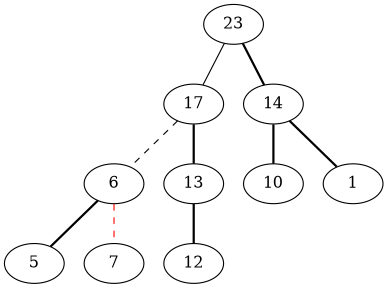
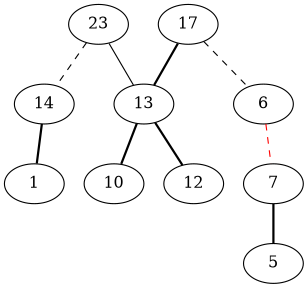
  graph {
    edge [style=bold]
    23
    17
    14
    6
    13
    10
    1
    5
    7
    12
-   23 -- 17 [style=solid]
-   23 -- 14
+   23 -- 13 [style=solid]
+   23 -- 14 [style=dashed]
    17 -- 6 [style=dashed]
    17 -- 13
-   14 -- 10
+   13 -- 10
    14 -- 1
-   6 -- 5
+   7 -- 5
    6 -- 7 [color=red style=dashed]
    13 -- 12
  }
